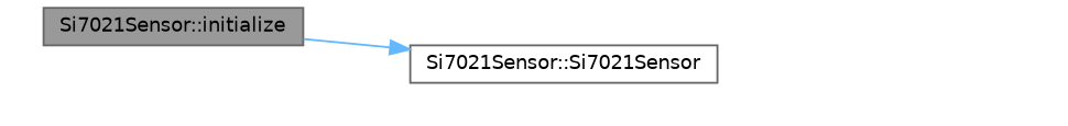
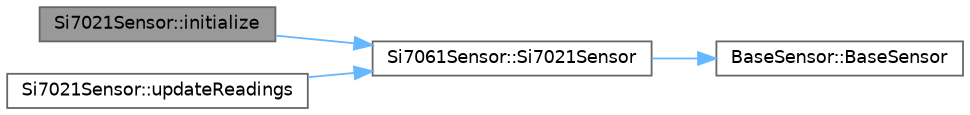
  digraph {
    rankdir=LR
    node [color=grey40 fillcolor=white fontname=Helvetica fontsize=10 shape=box style=filled]
    edge [color=steelblue1 fontname=Helvetica fontsize=10 labelfontname=Helvetica labelfontsize=10 style=solid]
    n1 [color=gray40 fillcolor=grey60 fontcolor=black height=0.2 label="Si7021Sensor::initialize" width=0.4]
-   n2 [height=0.2 label="Si7021Sensor::Si7021Sensor" width=0.4]
+   n2 [height=0.2 label="Si7061Sensor::Si7021Sensor" width=0.4]
+   n3 [height=0.2 label="Si7021Sensor::updateReadings" width=0.4]
+   n4 [height=0.2 label="BaseSensor::BaseSensor" width=0.4]
    n1 -> n2
+   n2 -> n4
+   n3 -> n2
  }
